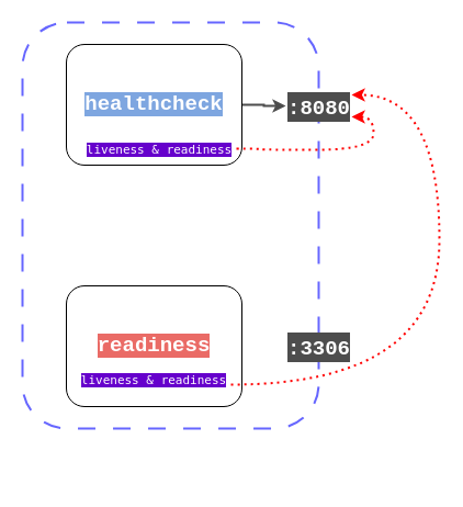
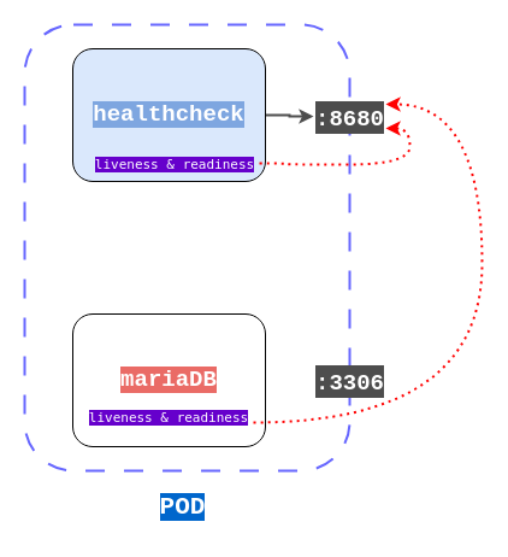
  <mxCell id="0" />
  <mxCell id="1" parent="0" />
  <mxCell id="2" value="" style="rounded=1;whiteSpace=wrap;html=1;dashed=1;dashPattern=8 8;strokeWidth=2;strokeColor=#6666FF;" vertex="1" parent="1"><mxGeometry x="20" y="20" width="270" height="370" as="geometry" /></mxCell>
  <mxCell id="3" style="edgeStyle=orthogonalEdgeStyle;rounded=0;orthogonalLoop=1;jettySize=auto;html=1;entryX=0;entryY=0.5;entryDx=0;entryDy=0;strokeColor=#4D4D4D;strokeWidth=2;" edge="1" parent="1" source="4" target="6"><mxGeometry relative="1" as="geometry" /></mxCell>
- <mxCell id="4" value="&lt;font face=&quot;Courier New&quot; style=&quot;font-size: 19px;&quot;&gt;&lt;span style=&quot;color: rgb(255, 255, 255); background-color: rgb(126, 166, 224);&quot;&gt;&lt;b&gt;&lt;font&gt;healthcheck&lt;/font&gt;&lt;/b&gt;&lt;/span&gt;&lt;/font&gt;" style="rounded=1;whiteSpace=wrap;html=1;" vertex="1" parent="1"><mxGeometry x="60" y="40" width="160" height="110" as="geometry" /></mxCell>
- <mxCell id="5" value="&lt;font style=&quot;font-size: 19px; color: rgb(255, 255, 255); background-color: rgb(234, 107, 102);&quot; face=&quot;Courier New&quot;&gt;&lt;b&gt;&lt;span&gt;readiness&lt;/span&gt;&lt;/b&gt;&lt;/font&gt;" style="rounded=1;whiteSpace=wrap;html=1;" vertex="1" parent="1"><mxGeometry x="60" y="260" width="160" height="110" as="geometry" /></mxCell>
- <mxCell id="6" value="&lt;h1 style=&quot;line-height: 180%;&quot; align=&quot;left&quot;&gt;&lt;font face=&quot;Courier New&quot;&gt;&lt;b style=&quot;background-color: rgb(77, 77, 77);&quot;&gt;&lt;font style=&quot;font-size: 19px; color: rgb(255, 255, 255); line-height: 180%;&quot;&gt;:8080&lt;/font&gt;&lt;/b&gt;&lt;/font&gt;&lt;/h1&gt;" style="text;html=1;align=left;verticalAlign=middle;whiteSpace=wrap;rounded=0;glass=0;strokeWidth=1;perimeterSpacing=0;" vertex="1" parent="1"><mxGeometry x="260" y="76" width="60" height="40" as="geometry" /></mxCell>
+ <mxCell id="4" value="&lt;font face=&quot;Courier New&quot; style=&quot;font-size: 19px;&quot;&gt;&lt;span style=&quot;color: rgb(255, 255, 255); background-color: rgb(126, 166, 224);&quot;&gt;&lt;b&gt;&lt;font&gt;healthcheck&lt;/font&gt;&lt;/b&gt;&lt;/span&gt;&lt;/font&gt;" style="rounded=1;whiteSpace=wrap;html=1;fillColor=#dae8fc;" vertex="1" parent="1"><mxGeometry x="60" y="40" width="160" height="110" as="geometry" /></mxCell>
+ <mxCell id="5" value="&lt;font style=&quot;font-size: 19px; color: rgb(255, 255, 255); background-color: rgb(234, 107, 102);&quot; face=&quot;Courier New&quot;&gt;&lt;b&gt;&lt;span&gt;mariaDB&lt;/span&gt;&lt;/b&gt;&lt;/font&gt;" style="rounded=1;whiteSpace=wrap;html=1;" vertex="1" parent="1"><mxGeometry x="60" y="260" width="160" height="110" as="geometry" /></mxCell>
+ <mxCell id="6" value="&lt;h1 style=&quot;line-height: 180%;&quot; align=&quot;left&quot;&gt;&lt;font face=&quot;Courier New&quot;&gt;&lt;b style=&quot;background-color: rgb(77, 77, 77);&quot;&gt;&lt;font style=&quot;font-size: 19px; color: rgb(255, 255, 255); line-height: 180%;&quot;&gt;:8680&lt;/font&gt;&lt;/b&gt;&lt;/font&gt;&lt;/h1&gt;" style="text;html=1;align=left;verticalAlign=middle;whiteSpace=wrap;rounded=0;glass=0;strokeWidth=1;perimeterSpacing=0;" vertex="1" parent="1"><mxGeometry x="260" y="76" width="60" height="40" as="geometry" /></mxCell>
  <mxCell id="7" value="&lt;h1 style=&quot;line-height: 180%;&quot; align=&quot;left&quot;&gt;&lt;font face=&quot;Courier New&quot;&gt;&lt;b style=&quot;background-color: rgb(77, 77, 77);&quot;&gt;&lt;font style=&quot;font-size: 19px; color: rgb(255, 255, 255); line-height: 180%;&quot;&gt;:3306&lt;/font&gt;&lt;/b&gt;&lt;/font&gt;&lt;/h1&gt;" style="text;html=1;align=left;verticalAlign=middle;whiteSpace=wrap;rounded=0;glass=0;strokeWidth=1;perimeterSpacing=0;" vertex="1" parent="1"><mxGeometry x="260" y="295" width="60" height="40" as="geometry" /></mxCell>
+ <mxCell id="8" value="&lt;div align=&quot;center&quot;&gt;&lt;font style=&quot;background-color: light-dark(rgb(0, 102, 204), rgb(255, 255, 255)); font-size: 21px; color: rgb(255, 255, 255);&quot; face=&quot;Courier New&quot;&gt;&lt;b&gt;POD&lt;/b&gt;&lt;/font&gt;&lt;/div&gt;" style="text;html=1;align=center;verticalAlign=middle;whiteSpace=wrap;rounded=0;glass=0;strokeWidth=1;perimeterSpacing=0;" vertex="1" parent="1"><mxGeometry x="114" y="400" width="75" height="40" as="geometry" /></mxCell>
  <mxCell id="9" style="edgeStyle=orthogonalEdgeStyle;rounded=0;orthogonalLoop=1;jettySize=auto;html=1;entryX=1;entryY=0.75;entryDx=0;entryDy=0;curved=1;dashed=1;dashPattern=1 2;strokeWidth=2;strokeColor=#FF0000;" edge="1" parent="1" source="10" target="6"><mxGeometry relative="1" as="geometry" /></mxCell>
  <mxCell id="10" value="&lt;div style=&quot;color: rgb(204, 204, 204); font-family: &amp;quot;Droid Sans Mono&amp;quot;, &amp;quot;monospace&amp;quot;, monospace; font-weight: normal; font-size: 14px; line-height: 19px; white-space: pre;&quot;&gt;&lt;div&gt;&lt;font style=&quot;font-size: 11px; background-color: rgb(102, 0, 204); color: rgb(255, 255, 255);&quot;&gt;&lt;span style=&quot;color: rgb(255, 255, 255);&quot;&gt;liveness &amp;amp; &lt;/span&gt;readiness&lt;/font&gt;&lt;/div&gt;&lt;/div&gt;" style="text;html=1;align=center;verticalAlign=middle;whiteSpace=wrap;rounded=0;" vertex="1" parent="1"><mxGeometry x="75" y="125" width="140" height="20" as="geometry" /></mxCell>
  <mxCell id="11" style="edgeStyle=orthogonalEdgeStyle;rounded=0;orthogonalLoop=1;jettySize=auto;html=1;entryX=1;entryY=0.25;entryDx=0;entryDy=0;curved=1;dashed=1;dashPattern=1 2;strokeWidth=2;strokeColor=#FF0000;" edge="1" parent="1" source="12" target="6"><mxGeometry relative="1" as="geometry"><Array as="points"><mxPoint x="400" y="350" /><mxPoint x="400" y="86" /></Array></mxGeometry></mxCell>
  <mxCell id="12" value="&lt;div style=&quot;color: rgb(204, 204, 204); font-family: &amp;quot;Droid Sans Mono&amp;quot;, &amp;quot;monospace&amp;quot;, monospace; font-weight: normal; font-size: 14px; line-height: 19px; white-space: pre;&quot;&gt;&lt;div&gt;&lt;font style=&quot;font-size: 11px; background-color: rgb(102, 0, 204); color: rgb(255, 255, 255);&quot;&gt;&lt;span style=&quot;color: rgb(255, 255, 255);&quot;&gt;liveness &amp;amp; &lt;/span&gt;readiness&lt;/font&gt;&lt;/div&gt;&lt;/div&gt;" style="text;html=1;align=center;verticalAlign=middle;whiteSpace=wrap;rounded=0;" vertex="1" parent="1"><mxGeometry x="70" y="335" width="140" height="20" as="geometry" /></mxCell>
